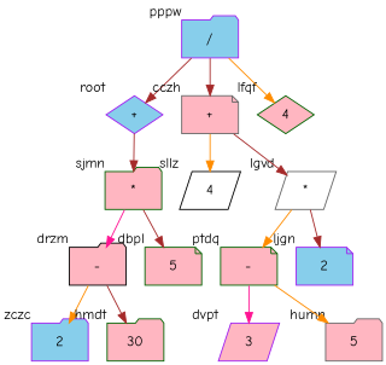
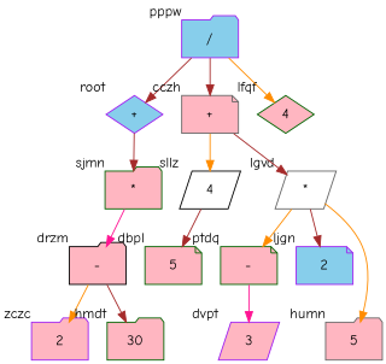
  digraph {
    fontname="Comic Neue"
    node [color=purple fillcolor=lightpink fontname="Comic Neue" shape=folder style=filled]
    edge [color=brown fontname="Comic Neue"]
    n1 [fillcolor=skyblue label="+" shape=diamond xlabel=root]
    n2 [color=darkgreen label="*" xlabel=sjmn]
    n3 [fillcolor=skyblue label="/" xlabel=pppw]
    n4 [color=gray40 label="+" shape=note xlabel=cczh]
    n5 [color=darkgreen label=4 shape=diamond xlabel=lfqf]
    n6 [color=darkgreen label=5 shape=note xlabel=dbpl]
    n7 [color=black label="-" xlabel=drzm]
    n8 [color=black fillcolor=white label=4 shape=parallelogram xlabel=sllz]
    n9 [color=gray40 fillcolor=white label="*" shape=parallelogram xlabel=lgvd]
-   n10 [fillcolor=skyblue label=2 xlabel=zczc]
+   n10 [label=2 xlabel=zczc]
    n11 [color=darkgreen label=30 xlabel=hmdt]
    n12 [color=darkgreen label="-" shape=note xlabel=ptdq]
    n13 [fillcolor=skyblue label=2 shape=note xlabel=ljgn]
    n14 [color=gray40 label=5 xlabel=humn]
    n15 [label=3 shape=parallelogram xlabel=dvpt]
    n1 -> n2
-   n2 -> n6
+   n8 -> n6
    n2 -> n7 [color=deeppink]
    n3 -> n1
    n3 -> n4
    n3 -> n5 [color=darkorange]
    n4 -> n8 [color=darkorange]
    n4 -> n9
    n7 -> n10 [color=darkorange]
    n7 -> n11
    n9 -> n12 [color=darkorange]
    n9 -> n13
-   n12 -> n14 [color=darkorange]
+   n9 -> n14 [color=darkorange]
    n12 -> n15 [color=deeppink]
  }
